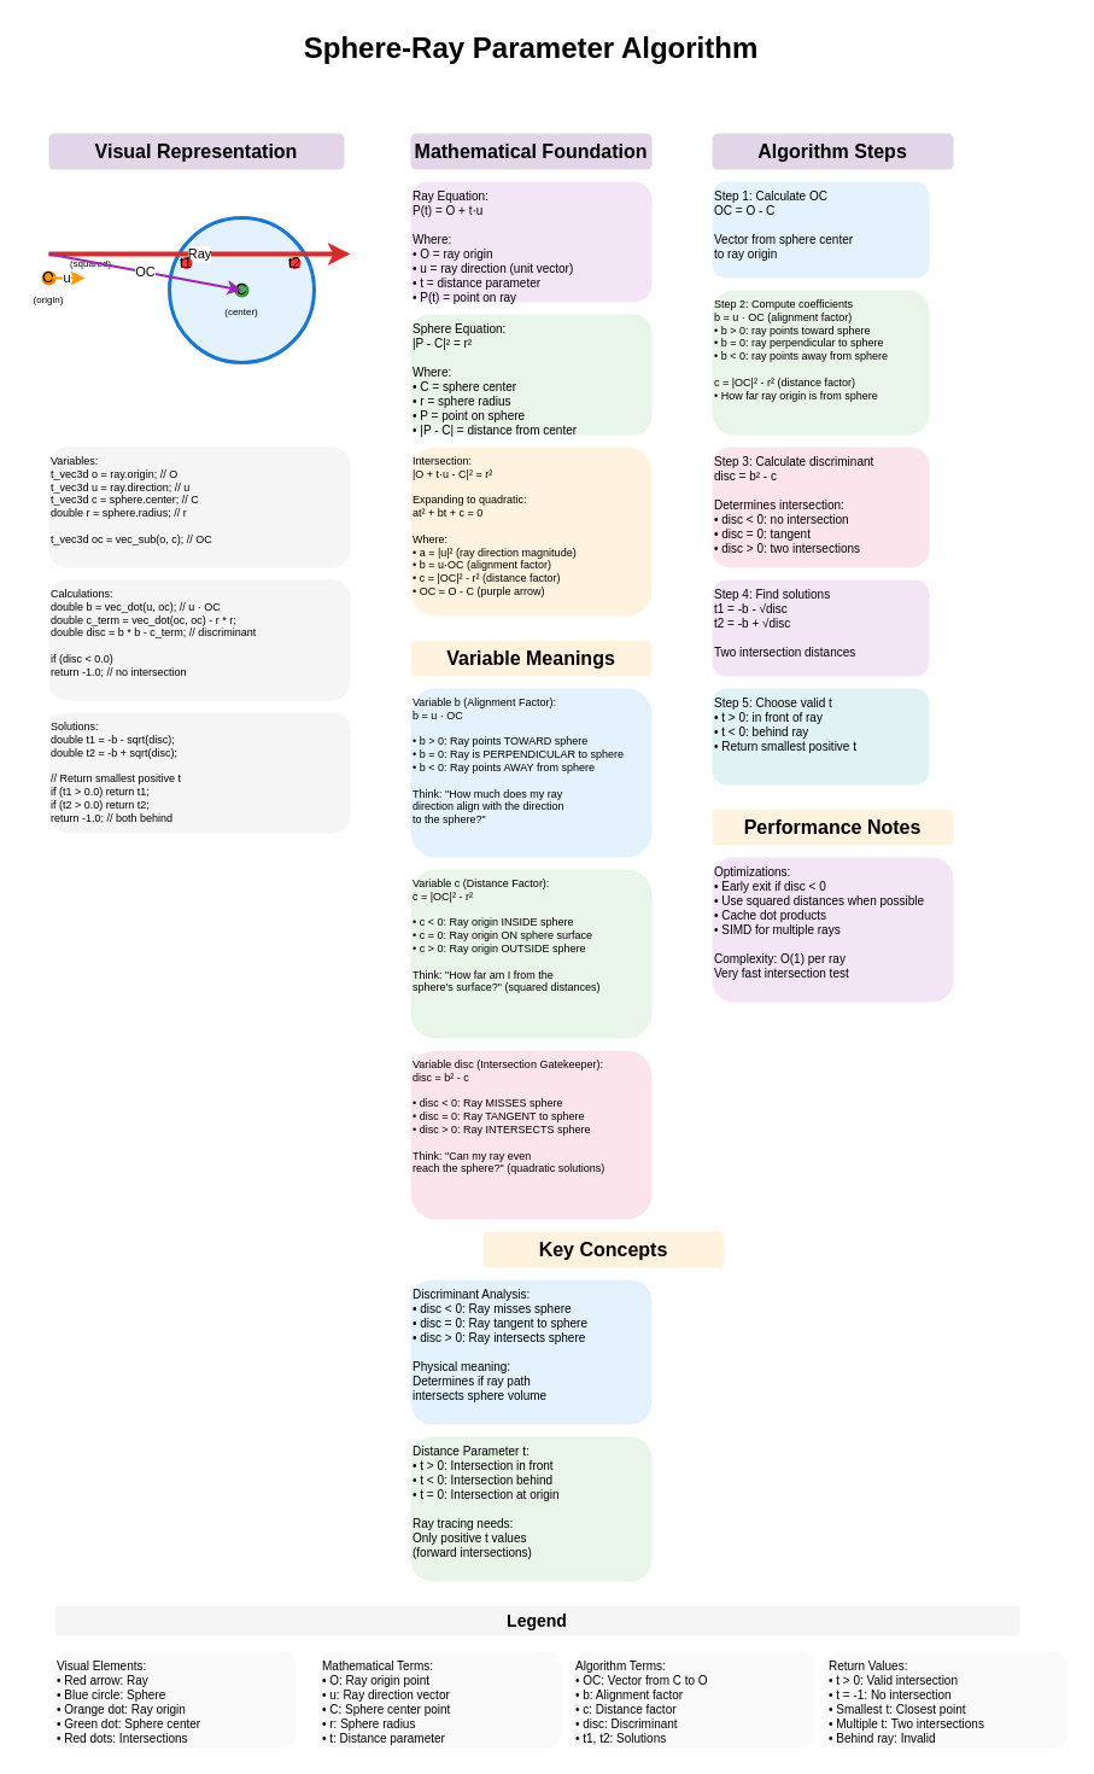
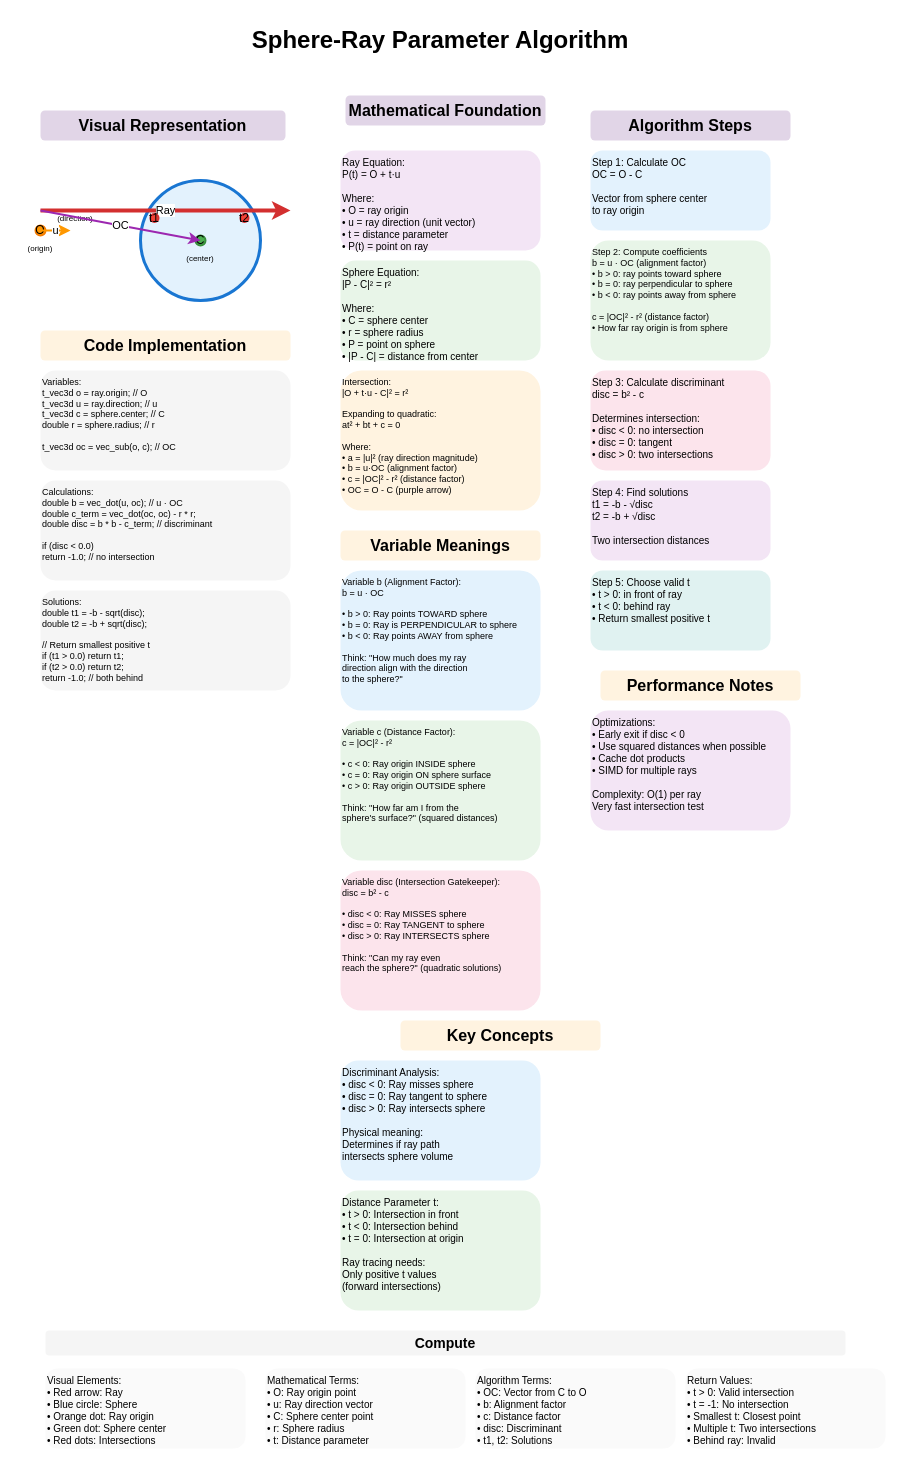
  <mxCell id="0" />
  <mxCell id="1" parent="0" />
  <mxCell id="2" value="Sphere-Ray Parameter Algorithm" style="text;html=1;strokeColor=none;fillColor=#FFFFFF;align=center;verticalAlign=middle;whiteSpace=wrap;rounded=0;fontSize=24;fontStyle=1;fontColor=#000000;" parent="1" vertex="1"><mxGeometry x="240" y="20" width="400" height="40" as="geometry" /></mxCell>
  <mxCell id="3" value="Visual Representation" style="text;html=1;strokeColor=none;fillColor=#e1d5e7;align=center;verticalAlign=middle;whiteSpace=wrap;rounded=1;fontSize=16;fontStyle=1;fontColor=#000000;" parent="1" vertex="1"><mxGeometry x="40" y="110" width="245" height="30" as="geometry" /></mxCell>
  <mxCell id="4" value="" style="ellipse;whiteSpace=wrap;html=1;aspect=fixed;fillColor=#e3f2fd;strokeColor=#1976d2;strokeWidth=3;" parent="1" vertex="1"><mxGeometry x="140" y="180" width="120" height="120" as="geometry" /></mxCell>
  <mxCell id="5" value="Ray" style="endArrow=classic;html=1;rounded=0;strokeWidth=4;strokeColor=#d32f2f;" parent="1" edge="1"><mxGeometry width="50" height="50" relative="1" as="geometry"><mxPoint x="40" y="210" as="sourcePoint" /><mxPoint x="290" y="210" as="targetPoint" /></mxGeometry></mxCell>
  <mxCell id="6" value="O" style="ellipse;whiteSpace=wrap;html=1;aspect=fixed;fillColor=#ff9800;strokeColor=#f57c00;strokeWidth=2;" parent="1" vertex="1"><mxGeometry x="35" y="225" width="10" height="10" as="geometry" /></mxCell>
  <mxCell id="7" value="(origin)" style="text;html=1;strokeColor=none;fillColor=none;align=center;verticalAlign=middle;whiteSpace=wrap;rounded=0;fontSize=8;fontColor=#000000;" vertex="1" parent="1"><mxGeometry x="20" y="240" width="40" height="15" as="geometry" /></mxCell>
  <mxCell id="8" value="u" style="endArrow=classic;html=1;rounded=0;strokeWidth=2;strokeColor=#ff9800;" parent="1" edge="1"><mxGeometry width="50" height="50" relative="1" as="geometry"><mxPoint x="40" y="230" as="sourcePoint" /><mxPoint x="70" y="230" as="targetPoint" /></mxGeometry></mxCell>
- <mxCell id="9" value="(squared)" style="text;html=1;strokeColor=none;fillColor=none;align=center;verticalAlign=middle;whiteSpace=wrap;rounded=0;fontSize=8;fontColor=#000000;" vertex="1" parent="1"><mxGeometry x="50" y="210" width="50" height="15" as="geometry" /></mxCell>
+ <mxCell id="9" value="(direction)" style="text;html=1;strokeColor=none;fillColor=none;align=center;verticalAlign=middle;whiteSpace=wrap;rounded=0;fontSize=8;fontColor=#000000;" vertex="1" parent="1"><mxGeometry x="50" y="210" width="50" height="15" as="geometry" /></mxCell>
  <mxCell id="10" value="C" style="ellipse;whiteSpace=wrap;html=1;aspect=fixed;fillColor=#4caf50;strokeColor=#388e3c;strokeWidth=2;" parent="1" vertex="1"><mxGeometry x="195" y="235" width="10" height="10" as="geometry" /></mxCell>
  <mxCell id="11" value="(center)" style="text;html=1;strokeColor=none;fillColor=none;align=center;verticalAlign=middle;whiteSpace=wrap;rounded=0;fontSize=8;fontColor=#000000;" vertex="1" parent="1"><mxGeometry x="180" y="250" width="40" height="15" as="geometry" /></mxCell>
  <mxCell id="12" value="t1" style="ellipse;whiteSpace=wrap;html=1;aspect=fixed;fillColor=#f44336;strokeColor=#d32f2f;strokeWidth=2;" parent="1" vertex="1"><mxGeometry x="150" y="213.5" width="8" height="8" as="geometry" /></mxCell>
  <mxCell id="13" value="t2" style="ellipse;whiteSpace=wrap;html=1;aspect=fixed;fillColor=#f44336;strokeColor=#d32f2f;strokeWidth=2;" parent="1" vertex="1"><mxGeometry x="240" y="213.5" width="8" height="8" as="geometry" /></mxCell>
  <mxCell id="14" value="OC" style="endArrow=classic;html=1;rounded=0;strokeWidth=2;strokeColor=#9c27b0;strokeStyle=2;" parent="1" edge="1"><mxGeometry width="50" height="50" relative="1" as="geometry"><mxPoint x="40" y="210" as="sourcePoint" /><mxPoint x="200" y="240" as="targetPoint" /></mxGeometry></mxCell>
- <mxCell id="15" value="Mathematical Foundation" style="text;html=1;strokeColor=none;fillColor=#e1d5e7;align=center;verticalAlign=middle;whiteSpace=wrap;rounded=1;fontSize=16;fontStyle=1;fontColor=#000000;" parent="1" vertex="1"><mxGeometry x="340" y="110" width="200" height="30" as="geometry" /></mxCell>
+ <mxCell id="15" value="Mathematical Foundation" style="text;html=1;strokeColor=none;fillColor=#e1d5e7;align=center;verticalAlign=middle;whiteSpace=wrap;rounded=1;fontSize=16;fontStyle=1;fontColor=#000000;" parent="1" vertex="1"><mxGeometry x="345" y="95" width="200" height="30" as="geometry" /></mxCell>
  <mxCell id="16" value="Ray Equation:&#10;P(t) = O + t·u&#10;&#10;Where:&#10;• O = ray origin&#10;• u = ray direction (unit vector)&#10;• t = distance parameter&#10;• P(t) = point on ray" style="text;html=1;strokeColor=none;fillColor=#f3e5f5;align=left;verticalAlign=top;whiteSpace=wrap;rounded=1;fontSize=10;fontColor=#000000;" parent="1" vertex="1"><mxGeometry x="340" y="150" width="200" height="100" as="geometry" /></mxCell>
  <mxCell id="17" value="Sphere Equation:&#10;|P - C|² = r²&#10;&#10;Where:&#10;• C = sphere center&#10;• r = sphere radius&#10;• P = point on sphere&#10;• |P - C| = distance from center" style="text;html=1;strokeColor=none;fillColor=#e8f5e8;align=left;verticalAlign=top;whiteSpace=wrap;rounded=1;fontSize=10;fontColor=#000000;" parent="1" vertex="1"><mxGeometry x="340" y="260" width="200" height="100" as="geometry" /></mxCell>
  <mxCell id="18" value="Intersection:&#10;|O + t·u - C|² = r²&#10;&#10;Expanding to quadratic:&#10;at² + bt + c = 0&#10;&#10;Where:&#10;• a = |u|² (ray direction magnitude)&#10;• b = u·OC (alignment factor)&#10;• c = |OC|² - r² (distance factor)&#10;• OC = O - C (purple arrow)" style="text;html=1;strokeColor=none;fillColor=#fff3e0;align=left;verticalAlign=top;whiteSpace=wrap;rounded=1;fontSize=9;fontColor=#000000;" parent="1" vertex="1"><mxGeometry x="340" y="370" width="200" height="140" as="geometry" /></mxCell>
  <mxCell id="19" value="Algorithm Steps" style="text;html=1;strokeColor=none;fillColor=#e1d5e7;align=center;verticalAlign=middle;whiteSpace=wrap;rounded=1;fontSize=16;fontStyle=1;fontColor=#000000;" parent="1" vertex="1"><mxGeometry x="590" y="110" width="200" height="30" as="geometry" /></mxCell>
  <mxCell id="20" value="Step 1: Calculate OC&#10;OC = O - C&#10;&#10;Vector from sphere center&#10;to ray origin" style="text;html=1;strokeColor=none;fillColor=#e3f2fd;align=left;verticalAlign=top;whiteSpace=wrap;rounded=1;fontSize=10;fontColor=#000000;" parent="1" vertex="1"><mxGeometry x="590" y="150" width="180" height="80" as="geometry" /></mxCell>
  <mxCell id="21" value="Step 2: Compute coefficients&#10;b = u · OC (alignment factor)&#10;• b &gt; 0: ray points toward sphere&#10;• b = 0: ray perpendicular to sphere&#10;• b &lt; 0: ray points away from sphere&#10;&#10;c = |OC|² - r² (distance factor)&#10;• How far ray origin is from sphere" style="text;html=1;strokeColor=none;fillColor=#e8f5e8;align=left;verticalAlign=top;whiteSpace=wrap;rounded=1;fontSize=9;fontColor=#000000;" parent="1" vertex="1"><mxGeometry x="590" y="240" width="180" height="120" as="geometry" /></mxCell>
  <mxCell id="22" value="Step 3: Calculate discriminant&#10;disc = b² - c&#10;&#10;Determines intersection:&#10;• disc &lt; 0: no intersection&#10;• disc = 0: tangent&#10;• disc &gt; 0: two intersections" style="text;html=1;strokeColor=none;fillColor=#fce4ec;align=left;verticalAlign=top;whiteSpace=wrap;rounded=1;fontSize=10;fontColor=#000000;" parent="1" vertex="1"><mxGeometry x="590" y="370" width="180" height="100" as="geometry" /></mxCell>
  <mxCell id="23" value="Step 4: Find solutions&#10;t1 = -b - √disc&#10;t2 = -b + √disc&#10;&#10;Two intersection distances" style="text;html=1;strokeColor=none;fillColor=#f3e5f5;align=left;verticalAlign=top;whiteSpace=wrap;rounded=1;fontSize=10;fontColor=#000000;" parent="1" vertex="1"><mxGeometry x="590" y="480" width="180" height="80" as="geometry" /></mxCell>
  <mxCell id="24" value="Step 5: Choose valid t&#10;• t &gt; 0: in front of ray&#10;• t &lt; 0: behind ray&#10;• Return smallest positive t" style="text;html=1;strokeColor=none;fillColor=#e0f2f1;align=left;verticalAlign=top;whiteSpace=wrap;rounded=1;fontSize=10;fontColor=#000000;" parent="1" vertex="1"><mxGeometry x="590" y="570" width="180" height="80" as="geometry" /></mxCell>
+ <mxCell id="25" value="Code Implementation" style="text;html=1;strokeColor=none;fillColor=#fff3e0;align=center;verticalAlign=middle;whiteSpace=wrap;rounded=1;fontSize=16;fontStyle=1;fontColor=#000000;" parent="1" vertex="1"><mxGeometry x="40" y="330" width="250" height="30" as="geometry" /></mxCell>
  <mxCell id="26" value="Variables:&#10;t_vec3d o = ray.origin;        // O&#10;t_vec3d u = ray.direction;     // u&#10;t_vec3d c = sphere.center;     // C&#10;double  r = sphere.radius;     // r&#10;&#10;t_vec3d oc = vec_sub(o, c);   // OC" style="text;html=1;strokeColor=none;fillColor=#f5f5f5;align=left;verticalAlign=top;whiteSpace=wrap;rounded=1;fontSize=9;fontColor=#000000;" parent="1" vertex="1"><mxGeometry x="40" y="370" width="250" height="100" as="geometry" /></mxCell>
  <mxCell id="27" value="Calculations:&#10;double b = vec_dot(u, oc);     // u · OC&#10;double c_term = vec_dot(oc, oc) - r * r;&#10;double disc = b * b - c_term;  // discriminant&#10;&#10;if (disc &lt; 0.0)&#10;    return -1.0;  // no intersection" style="text;html=1;strokeColor=none;fillColor=#f5f5f5;align=left;verticalAlign=top;whiteSpace=wrap;rounded=1;fontSize=9;fontColor=#000000;" parent="1" vertex="1"><mxGeometry x="40" y="480" width="250" height="100" as="geometry" /></mxCell>
  <mxCell id="28" value="Solutions:&#10;double t1 = -b - sqrt(disc);&#10;double t2 = -b + sqrt(disc);&#10;&#10;// Return smallest positive t&#10;if (t1 &gt; 0.0) return t1;&#10;if (t2 &gt; 0.0) return t2;&#10;return -1.0;  // both behind" style="text;html=1;strokeColor=none;fillColor=#f5f5f5;align=left;verticalAlign=top;whiteSpace=wrap;rounded=1;fontSize=9;fontColor=#000000;" parent="1" vertex="1"><mxGeometry x="40" y="590" width="250" height="100" as="geometry" /></mxCell>
  <mxCell id="29" value="Variable Meanings" style="text;html=1;strokeColor=none;fillColor=#fff3e0;align=center;verticalAlign=middle;whiteSpace=wrap;rounded=1;fontSize=16;fontStyle=1;fontColor=#000000;" vertex="1" parent="1"><mxGeometry x="340" y="530" width="200" height="30" as="geometry" /></mxCell>
  <mxCell id="30" value="Variable b (Alignment Factor):&#10;b = u · OC&#10;&#10;• b &gt; 0: Ray points TOWARD sphere&#10;• b = 0: Ray is PERPENDICULAR to sphere&#10;• b &lt; 0: Ray points AWAY from sphere&#10;&#10;Think: &quot;How much does my ray&#10;direction align with the direction&#10;to the sphere?&quot;" style="text;html=1;strokeColor=none;fillColor=#e3f2fd;align=left;verticalAlign=top;whiteSpace=wrap;rounded=1;fontSize=9;fontColor=#000000;" vertex="1" parent="1"><mxGeometry x="340" y="570" width="200" height="140" as="geometry" /></mxCell>
  <mxCell id="31" value="Variable c (Distance Factor):&#10;c = |OC|² - r²&#10;&#10;• c &lt; 0: Ray origin INSIDE sphere&#10;• c = 0: Ray origin ON sphere surface&#10;• c &gt; 0: Ray origin OUTSIDE sphere&#10;&#10;Think: &quot;How far am I from the&#10;sphere's surface?&quot; (squared distances)" style="text;html=1;strokeColor=none;fillColor=#e8f5e8;align=left;verticalAlign=top;whiteSpace=wrap;rounded=1;fontSize=9;fontColor=#000000;" vertex="1" parent="1"><mxGeometry x="340" y="720" width="200" height="140" as="geometry" /></mxCell>
  <mxCell id="32" value="Variable disc (Intersection Gatekeeper):&#10;disc = b² - c&#10;&#10;• disc &lt; 0: Ray MISSES sphere&#10;• disc = 0: Ray TANGENT to sphere&#10;• disc &gt; 0: Ray INTERSECTS sphere&#10;&#10;Think: &quot;Can my ray even&#10;reach the sphere?&quot; (quadratic solutions)" style="text;html=1;strokeColor=none;fillColor=#fce4ec;align=left;verticalAlign=top;whiteSpace=wrap;rounded=1;fontSize=9;fontColor=#000000;" vertex="1" parent="1"><mxGeometry x="340" y="870" width="200" height="140" as="geometry" /></mxCell>
  <mxCell id="33" value="Key Concepts" style="text;html=1;strokeColor=none;fillColor=#fff3e0;align=center;verticalAlign=middle;whiteSpace=wrap;rounded=1;fontSize=16;fontStyle=1;fontColor=#000000;" parent="1" vertex="1"><mxGeometry x="400" y="1020" width="200" height="30" as="geometry" /></mxCell>
  <mxCell id="34" value="Discriminant Analysis:&#10;• disc &lt; 0: Ray misses sphere&#10;• disc = 0: Ray tangent to sphere&#10;• disc &gt; 0: Ray intersects sphere&#10;&#10;Physical meaning:&#10;Determines if ray path&#10;intersects sphere volume" style="text;html=1;strokeColor=none;fillColor=#e3f2fd;align=left;verticalAlign=top;whiteSpace=wrap;rounded=1;fontSize=10;fontColor=#000000;" parent="1" vertex="1"><mxGeometry x="340" y="1060" width="200" height="120" as="geometry" /></mxCell>
  <mxCell id="35" value="Distance Parameter t:&#10;• t &gt; 0: Intersection in front&#10;• t &lt; 0: Intersection behind&#10;• t = 0: Intersection at origin&#10;&#10;Ray tracing needs:&#10;Only positive t values&#10;(forward intersections)" style="text;html=1;strokeColor=none;fillColor=#e8f5e8;align=left;verticalAlign=top;whiteSpace=wrap;rounded=1;fontSize=10;fontColor=#000000;" parent="1" vertex="1"><mxGeometry x="340" y="1190" width="200" height="120" as="geometry" /></mxCell>
- <mxCell id="36" value="Performance Notes" style="text;html=1;strokeColor=none;fillColor=#fff3e0;align=center;verticalAlign=middle;whiteSpace=wrap;rounded=1;fontSize=16;fontStyle=1;fontColor=#000000;" parent="1" vertex="1"><mxGeometry x="590" y="670" width="200" height="30" as="geometry" /></mxCell>
+ <mxCell id="36" value="Performance Notes" style="text;html=1;strokeColor=none;fillColor=#fff3e0;align=center;verticalAlign=middle;whiteSpace=wrap;rounded=1;fontSize=16;fontStyle=1;fontColor=#000000;" parent="1" vertex="1"><mxGeometry x="600" y="670" width="200" height="30" as="geometry" /></mxCell>
  <mxCell id="37" value="Optimizations:&#10;• Early exit if disc &lt; 0&#10;• Use squared distances when possible&#10;• Cache dot products&#10;• SIMD for multiple rays&#10;&#10;Complexity: O(1) per ray&#10;Very fast intersection test" style="text;html=1;strokeColor=none;fillColor=#f3e5f5;align=left;verticalAlign=top;whiteSpace=wrap;rounded=1;fontSize=10;fontColor=#000000;" parent="1" vertex="1"><mxGeometry x="590" y="710" width="200" height="120" as="geometry" /></mxCell>
- <mxCell id="38" value="Legend" style="text;html=1;strokeColor=none;fillColor=#f5f5f5;align=center;verticalAlign=middle;whiteSpace=wrap;rounded=1;fontSize=14;fontStyle=1;fontColor=#000000;" parent="1" vertex="1"><mxGeometry x="45" y="1330" width="800" height="25" as="geometry" /></mxCell>
+ <mxCell id="38" value="Compute" style="text;html=1;strokeColor=none;fillColor=#f5f5f5;align=center;verticalAlign=middle;whiteSpace=wrap;rounded=1;fontSize=14;fontStyle=1;fontColor=#000000;" parent="1" vertex="1"><mxGeometry x="45" y="1330" width="800" height="25" as="geometry" /></mxCell>
  <mxCell id="39" value="Visual Elements:&#10;• Red arrow: Ray&#10;• Blue circle: Sphere&#10;• Orange dot: Ray origin&#10;• Green dot: Sphere center&#10;• Red dots: Intersections" style="text;html=1;strokeColor=none;fillColor=#fafafa;align=left;verticalAlign=top;whiteSpace=wrap;rounded=1;fontSize=10;fontColor=#000000;" parent="1" vertex="1"><mxGeometry x="45" y="1368" width="200" height="80" as="geometry" /></mxCell>
  <mxCell id="40" value="Mathematical Terms:&#10;• O: Ray origin point&#10;• u: Ray direction vector&#10;• C: Sphere center point&#10;• r: Sphere radius&#10;• t: Distance parameter" style="text;html=1;strokeColor=none;fillColor=#fafafa;align=left;verticalAlign=top;whiteSpace=wrap;rounded=1;fontSize=10;fontColor=#000000;" parent="1" vertex="1"><mxGeometry x="265" y="1368" width="200" height="80" as="geometry" /></mxCell>
  <mxCell id="41" value="Algorithm Terms:&#10;• OC: Vector from C to O&#10;• b: Alignment factor&#10;• c: Distance factor&#10;• disc: Discriminant&#10;• t1, t2: Solutions" style="text;html=1;strokeColor=none;fillColor=#fafafa;align=left;verticalAlign=top;whiteSpace=wrap;rounded=1;fontSize=10;fontColor=#000000;" parent="1" vertex="1"><mxGeometry x="475" y="1368" width="200" height="80" as="geometry" /></mxCell>
  <mxCell id="42" value="Return Values:&#10;• t &gt; 0: Valid intersection&#10;• t = -1: No intersection&#10;• Smallest t: Closest point&#10;• Multiple t: Two intersections&#10;• Behind ray: Invalid" style="text;html=1;strokeColor=none;fillColor=#fafafa;align=left;verticalAlign=top;whiteSpace=wrap;rounded=1;fontSize=10;fontColor=#000000;" parent="1" vertex="1"><mxGeometry x="685" y="1368" width="200" height="80" as="geometry" /></mxCell>
